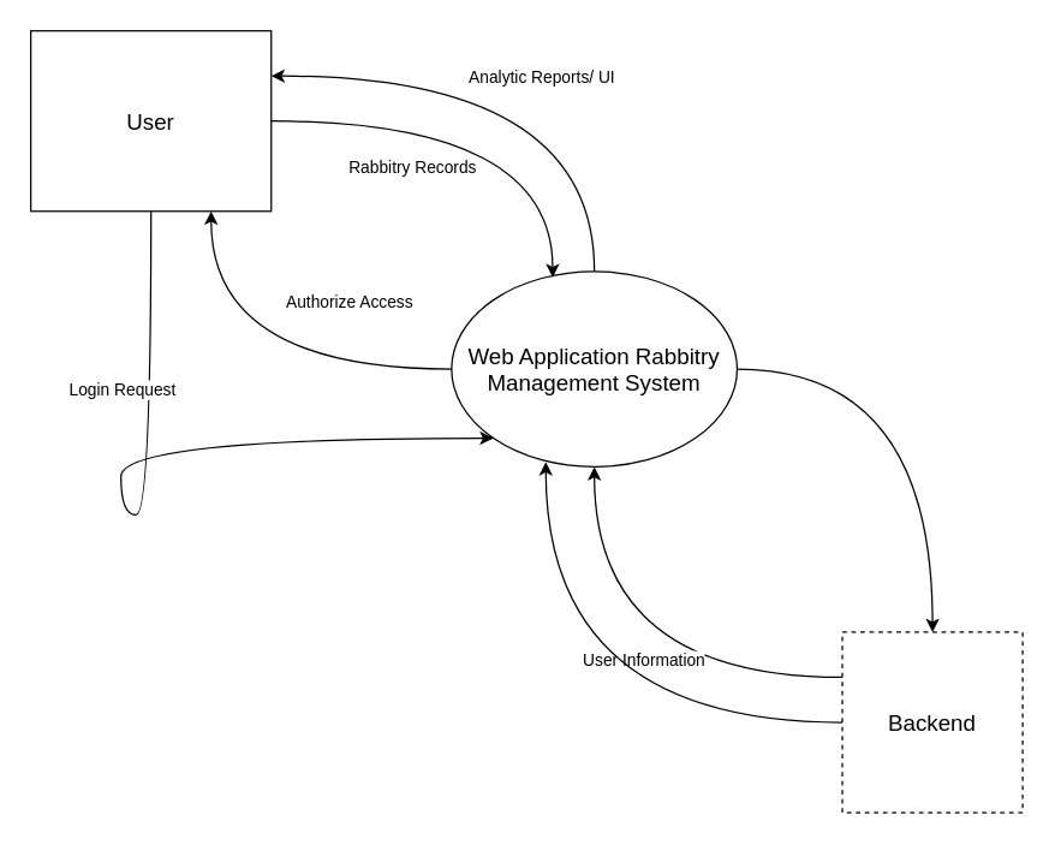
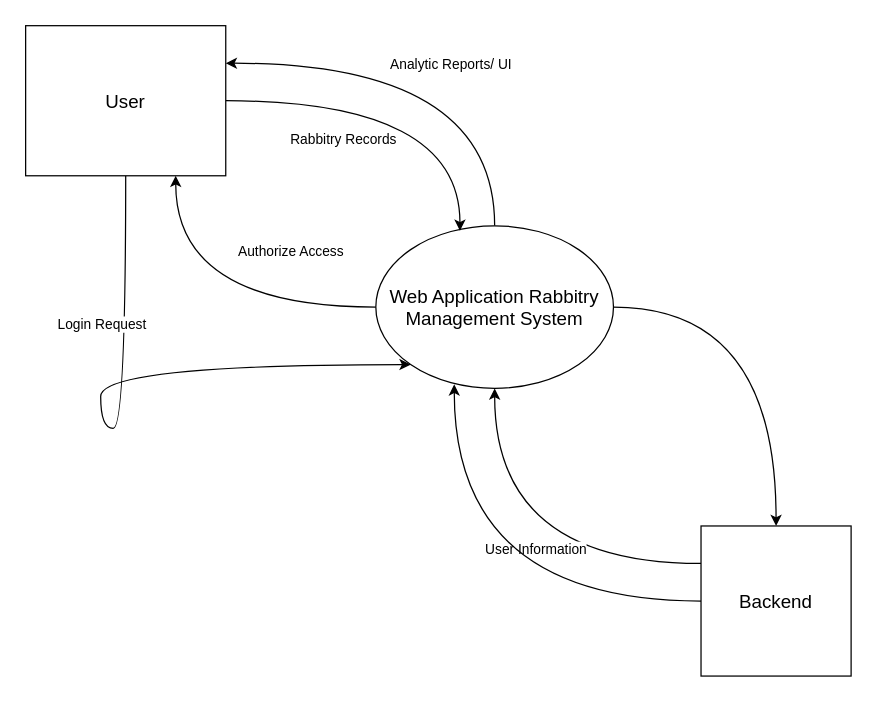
  <mxCell id="0" />
  <mxCell id="1" parent="0" />
  <mxCell id="2" style="edgeStyle=orthogonalEdgeStyle;curved=1;rounded=0;orthogonalLoop=1;jettySize=auto;html=1;exitX=0;exitY=0.5;exitDx=0;exitDy=0;entryX=0.75;entryY=1;entryDx=0;entryDy=0;" edge="1" parent="1" source="7" target="12"><mxGeometry relative="1" as="geometry" /></mxCell>
  <mxCell id="3" value="Authorize Access" style="edgeLabel;html=1;align=center;verticalAlign=middle;resizable=0;points=[];rotation=0;" vertex="1" connectable="0" parent="2"><mxGeometry x="-0.289" y="-18" relative="1" as="geometry"><mxPoint x="25" y="-27" as="offset" /></mxGeometry></mxCell>
  <mxCell id="4" style="edgeStyle=orthogonalEdgeStyle;curved=1;rounded=0;orthogonalLoop=1;jettySize=auto;html=1;exitX=1;exitY=0.5;exitDx=0;exitDy=0;" edge="1" parent="1" source="7" target="16"><mxGeometry relative="1" as="geometry" /></mxCell>
  <mxCell id="5" style="edgeStyle=orthogonalEdgeStyle;curved=1;rounded=0;orthogonalLoop=1;jettySize=auto;html=1;exitX=0.5;exitY=0;exitDx=0;exitDy=0;entryX=1;entryY=0.25;entryDx=0;entryDy=0;" edge="1" parent="1" source="7" target="12"><mxGeometry relative="1" as="geometry"><Array as="points"><mxPoint x="395" y="50" /></Array></mxGeometry></mxCell>
  <mxCell id="6" value="Analytic Reports/ UI" style="edgeLabel;html=1;align=center;verticalAlign=middle;resizable=0;points=[];" vertex="1" connectable="0" parent="5"><mxGeometry x="-0.038" y="37" relative="1" as="geometry"><mxPoint y="-37" as="offset" /></mxGeometry></mxCell>
  <mxCell id="7" value="Web Application Rabbitry Management System" style="ellipse;whiteSpace=wrap;html=1;aspect=fixed;fontSize=15;" parent="1" vertex="1"><mxGeometry x="300" y="180" width="190" height="130" as="geometry" /></mxCell>
  <mxCell id="8" style="edgeStyle=orthogonalEdgeStyle;rounded=0;orthogonalLoop=1;jettySize=auto;html=1;exitX=1;exitY=0.5;exitDx=0;exitDy=0;curved=1;entryX=0.354;entryY=0.031;entryDx=0;entryDy=0;entryPerimeter=0;" edge="1" parent="1" source="12" target="7"><mxGeometry relative="1" as="geometry" /></mxCell>
  <mxCell id="9" value="Rabbitry Records" style="edgeLabel;html=1;align=center;verticalAlign=middle;resizable=0;points=[];" vertex="1" connectable="0" parent="8"><mxGeometry x="-0.181" y="-18" relative="1" as="geometry"><mxPoint x="-26" y="12" as="offset" /></mxGeometry></mxCell>
  <mxCell id="10" style="edgeStyle=orthogonalEdgeStyle;curved=1;rounded=0;orthogonalLoop=1;jettySize=auto;html=1;exitX=0.5;exitY=1;exitDx=0;exitDy=0;entryX=0;entryY=1;entryDx=0;entryDy=0;" edge="1" parent="1" source="12" target="7"><mxGeometry relative="1" as="geometry"><mxPoint x="79.588" y="370" as="targetPoint" /><Array as="points"><mxPoint x="80" y="342" /></Array></mxGeometry></mxCell>
  <mxCell id="11" value="Login Request" style="edgeLabel;html=1;align=center;verticalAlign=middle;resizable=0;points=[];" vertex="1" connectable="0" parent="10"><mxGeometry x="0.17" y="50" relative="1" as="geometry"><mxPoint x="-31" y="18" as="offset" /></mxGeometry></mxCell>
  <mxCell id="12" value="User" style="whiteSpace=wrap;html=1;aspect=fixed;fontSize=15;" parent="1" vertex="1"><mxGeometry x="20" y="20" width="160" height="120" as="geometry" /></mxCell>
  <mxCell id="13" style="edgeStyle=orthogonalEdgeStyle;curved=1;rounded=0;orthogonalLoop=1;jettySize=auto;html=1;exitX=0;exitY=0.25;exitDx=0;exitDy=0;" edge="1" parent="1" source="16" target="7"><mxGeometry relative="1" as="geometry" /></mxCell>
  <mxCell id="14" value="User Information" style="edgeLabel;html=1;align=center;verticalAlign=middle;resizable=0;points=[];" vertex="1" connectable="0" parent="13"><mxGeometry x="-0.127" y="-12" relative="1" as="geometry"><mxPoint as="offset" /></mxGeometry></mxCell>
  <mxCell id="15" style="edgeStyle=orthogonalEdgeStyle;curved=1;rounded=0;orthogonalLoop=1;jettySize=auto;html=1;exitX=0;exitY=0.5;exitDx=0;exitDy=0;entryX=0.33;entryY=0.975;entryDx=0;entryDy=0;entryPerimeter=0;" edge="1" parent="1" source="16" target="7"><mxGeometry relative="1" as="geometry" /></mxCell>
- <mxCell id="16" value="Backend" style="whiteSpace=wrap;html=1;aspect=fixed;fontSize=15;dashed=1;" parent="1" vertex="1"><mxGeometry x="560" y="420" width="120" height="120" as="geometry" /></mxCell>
+ <mxCell id="16" value="Backend" style="whiteSpace=wrap;html=1;aspect=fixed;fontSize=15;" parent="1" vertex="1"><mxGeometry x="560" y="420" width="120" height="120" as="geometry" /></mxCell>
